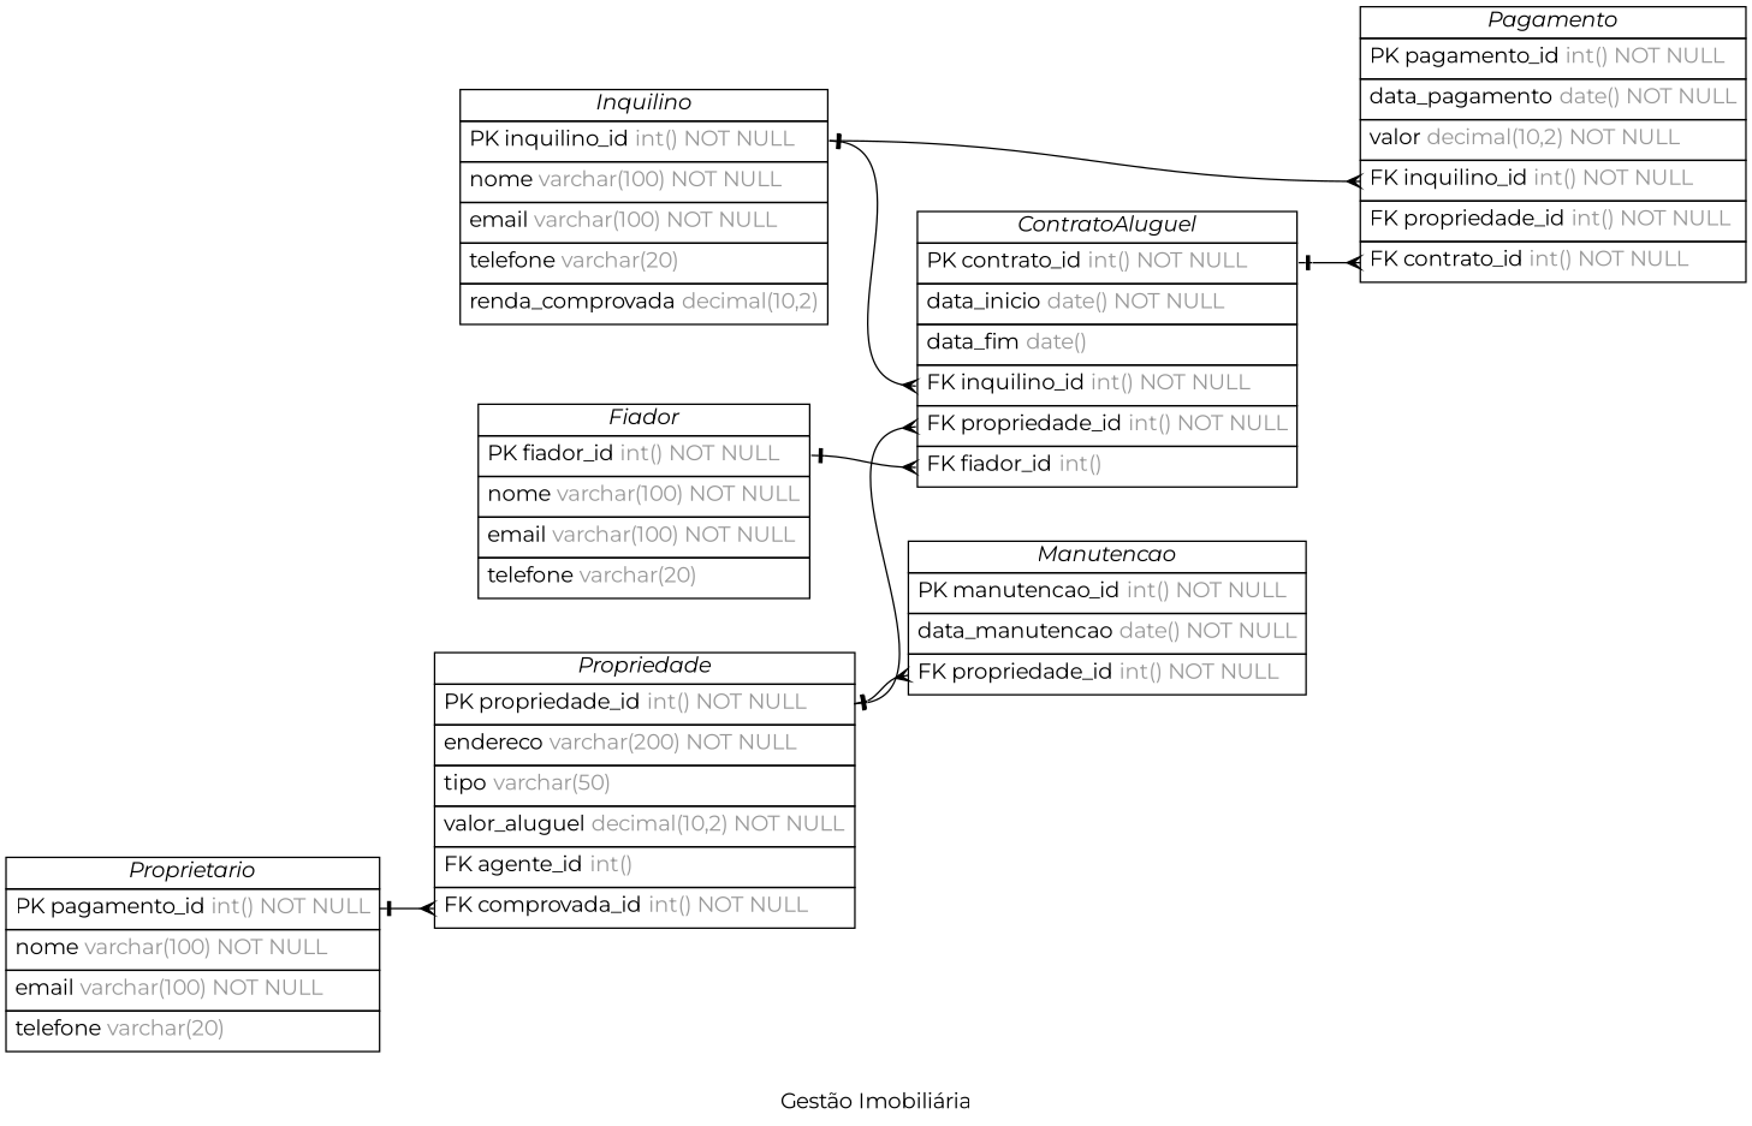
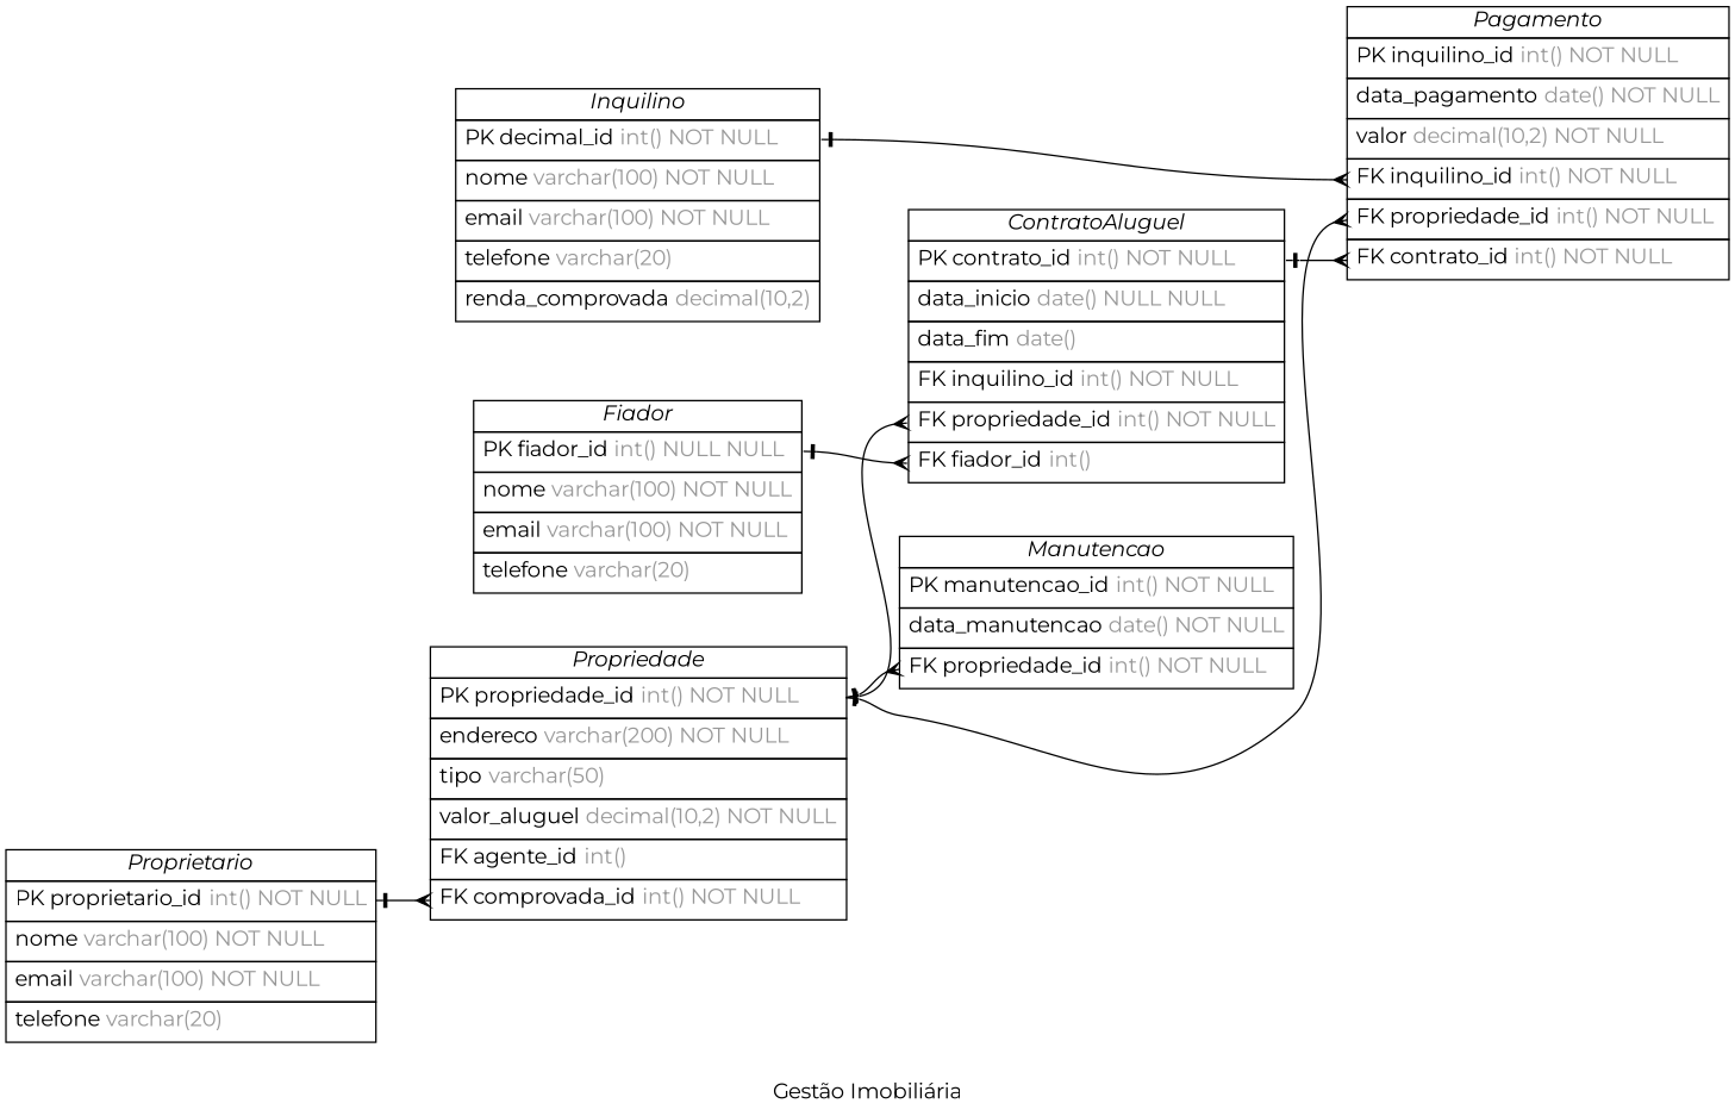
  digraph {
    concentrate=true
    fontname=Montserrat
    label="Gestão Imobiliária"
    nodesep=0.5
    rankdir=LR
    splines=spline
    node [fontname=Montserrat shape=plain]
    edge [arrowhead=ocrow arrowsize=0.9 arrowtail=noneotee dir=both fontname=Montserrat fontsize=12 headport=propriedade_id labelangle=32 labeldistance=1.8 penwidth=1.0 tailport=propriedade_id]
    n1 [label=<         <table border="0" cellborder="1" cellspacing="0" >         <tr><td><i>Propriedade</i></td></tr>         <tr><td port="propriedade_id" align="left" cellpadding="5">PK propriedade_id <font color="grey60">int() NOT NULL</font></td></tr>         <tr><td port="endereco" align="left" cellpadding="5">endereco <font color="grey60">varchar(200) NOT NULL</font></td></tr>         <tr><td port="tipo" align="left" cellpadding="5">tipo <font color="grey60">varchar(50)</font></td></tr>         <tr><td port="valor_aluguel" align="left" cellpadding="5">valor_aluguel <font color="grey60">decimal(10,2) NOT NULL</font></td></tr>         <tr><td port="agente_id" align="left" cellpadding="5">FK agente_id <font color="grey60">int()</font></td></tr>         <tr><td port="proprietario_id" align="left" cellpadding="5">FK comprovada_id <font color="grey60">int() NOT NULL</font></td></tr>     </table>>]
-   n2 [label=<         <table border="0" cellborder="1" cellspacing="0" >         <tr><td><i>ContratoAluguel</i></td></tr>         <tr><td port="contrato_id" align="left" cellpadding="5">PK contrato_id <font color="grey60">int() NOT NULL</font></td></tr>         <tr><td port="data_inicio" align="left" cellpadding="5">data_inicio <font color="grey60">date() NOT NULL</font></td></tr>         <tr><td port="data_fim" align="left" cellpadding="5">data_fim <font color="grey60">date()</font></td></tr>         <tr><td port="inquilino_id" align="left" cellpadding="5">FK inquilino_id <font color="grey60">int() NOT NULL</font></td></tr>         <tr><td port="propriedade_id" align="left" cellpadding="5">FK propriedade_id <font color="grey60">int() NOT NULL</font></td></tr>         <tr><td port="fiador_id" align="left" cellpadding="5">FK fiador_id <font color="grey60">int()</font></td></tr>     </table>>]
-   n3 [label=<         <table border="0" cellborder="1" cellspacing="0" >         <tr><td><i>Pagamento</i></td></tr>         <tr><td port="pagamento_id" align="left" cellpadding="5">PK pagamento_id <font color="grey60">int() NOT NULL</font></td></tr>         <tr><td port="data_pagamento" align="left" cellpadding="5">data_pagamento <font color="grey60">date() NOT NULL</font></td></tr>         <tr><td port="valor" align="left" cellpadding="5">valor <font color="grey60">decimal(10,2) NOT NULL</font></td></tr>         <tr><td port="inquilino_id" align="left" cellpadding="5">FK inquilino_id <font color="grey60">int() NOT NULL</font></td></tr>         <tr><td port="propriedade_id" align="left" cellpadding="5">FK propriedade_id <font color="grey60">int() NOT NULL</font></td></tr>         <tr><td port="contrato_id" align="left" cellpadding="5">FK contrato_id <font color="grey60">int() NOT NULL</font></td></tr>     </table>>]
+   n2 [label=<         <table border="0" cellborder="1" cellspacing="0" >         <tr><td><i>ContratoAluguel</i></td></tr>         <tr><td port="contrato_id" align="left" cellpadding="5">PK contrato_id <font color="grey60">int() NOT NULL</font></td></tr>         <tr><td port="data_inicio" align="left" cellpadding="5">data_inicio <font color="grey60">date() NULL NULL</font></td></tr>         <tr><td port="data_fim" align="left" cellpadding="5">data_fim <font color="grey60">date()</font></td></tr>         <tr><td port="inquilino_id" align="left" cellpadding="5">FK inquilino_id <font color="grey60">int() NOT NULL</font></td></tr>         <tr><td port="propriedade_id" align="left" cellpadding="5">FK propriedade_id <font color="grey60">int() NOT NULL</font></td></tr>         <tr><td port="fiador_id" align="left" cellpadding="5">FK fiador_id <font color="grey60">int()</font></td></tr>     </table>>]
+   n3 [label=<         <table border="0" cellborder="1" cellspacing="0" >         <tr><td><i>Pagamento</i></td></tr>         <tr><td port="pagamento_id" align="left" cellpadding="5">PK inquilino_id <font color="grey60">int() NOT NULL</font></td></tr>         <tr><td port="data_pagamento" align="left" cellpadding="5">data_pagamento <font color="grey60">date() NOT NULL</font></td></tr>         <tr><td port="valor" align="left" cellpadding="5">valor <font color="grey60">decimal(10,2) NOT NULL</font></td></tr>         <tr><td port="inquilino_id" align="left" cellpadding="5">FK inquilino_id <font color="grey60">int() NOT NULL</font></td></tr>         <tr><td port="propriedade_id" align="left" cellpadding="5">FK propriedade_id <font color="grey60">int() NOT NULL</font></td></tr>         <tr><td port="contrato_id" align="left" cellpadding="5">FK contrato_id <font color="grey60">int() NOT NULL</font></td></tr>     </table>>]
    n4 [label=<         <table border="0" cellborder="1" cellspacing="0" >         <tr><td><i>Manutencao</i></td></tr>         <tr><td port="manutencao_id" align="left" cellpadding="5">PK manutencao_id <font color="grey60">int() NOT NULL</font></td></tr>         <tr><td port="data_manutencao" align="left" cellpadding="5">data_manutencao <font color="grey60">date() NOT NULL</font></td></tr>         <tr><td port="propriedade_id" align="left" cellpadding="5">FK propriedade_id <font color="grey60">int() NOT NULL</font></td></tr>     </table>>]
-   n5 [label=<         <table border="0" cellborder="1" cellspacing="0" >         <tr><td><i>Proprietario</i></td></tr>         <tr><td port="proprietario_id" align="left" cellpadding="5">PK pagamento_id <font color="grey60">int() NOT NULL</font></td></tr>         <tr><td port="nome" align="left" cellpadding="5">nome <font color="grey60">varchar(100) NOT NULL</font></td></tr>         <tr><td port="email" align="left" cellpadding="5">email <font color="grey60">varchar(100) NOT NULL</font></td></tr>         <tr><td port="telefone" align="left" cellpadding="5">telefone <font color="grey60">varchar(20)</font></td></tr>     </table>>]
-   n6 [label=<         <table border="0" cellborder="1" cellspacing="0" >         <tr><td><i>Inquilino</i></td></tr>         <tr><td port="inquilino_id" align="left" cellpadding="5">PK inquilino_id <font color="grey60">int() NOT NULL</font></td></tr>         <tr><td port="nome" align="left" cellpadding="5">nome <font color="grey60">varchar(100) NOT NULL</font></td></tr>         <tr><td port="email" align="left" cellpadding="5">email <font color="grey60">varchar(100) NOT NULL</font></td></tr>         <tr><td port="telefone" align="left" cellpadding="5">telefone <font color="grey60">varchar(20)</font></td></tr>         <tr><td port="renda_comprovada" align="left" cellpadding="5">renda_comprovada <font color="grey60">decimal(10,2)</font></td></tr>     </table>>]
-   n7 [label=<         <table border="0" cellborder="1" cellspacing="0" >         <tr><td><i>Fiador</i></td></tr>         <tr><td port="fiador_id" align="left" cellpadding="5">PK fiador_id <font color="grey60">int() NOT NULL</font></td></tr>         <tr><td port="nome" align="left" cellpadding="5">nome <font color="grey60">varchar(100) NOT NULL</font></td></tr>         <tr><td port="email" align="left" cellpadding="5">email <font color="grey60">varchar(100) NOT NULL</font></td></tr>         <tr><td port="telefone" align="left" cellpadding="5">telefone <font color="grey60">varchar(20)</font></td></tr>     </table>>]
+   n5 [label=<         <table border="0" cellborder="1" cellspacing="0" >         <tr><td><i>Proprietario</i></td></tr>         <tr><td port="proprietario_id" align="left" cellpadding="5">PK proprietario_id <font color="grey60">int() NOT NULL</font></td></tr>         <tr><td port="nome" align="left" cellpadding="5">nome <font color="grey60">varchar(100) NOT NULL</font></td></tr>         <tr><td port="email" align="left" cellpadding="5">email <font color="grey60">varchar(100) NOT NULL</font></td></tr>         <tr><td port="telefone" align="left" cellpadding="5">telefone <font color="grey60">varchar(20)</font></td></tr>     </table>>]
+   n6 [label=<         <table border="0" cellborder="1" cellspacing="0" >         <tr><td><i>Inquilino</i></td></tr>         <tr><td port="inquilino_id" align="left" cellpadding="5">PK decimal_id <font color="grey60">int() NOT NULL</font></td></tr>         <tr><td port="nome" align="left" cellpadding="5">nome <font color="grey60">varchar(100) NOT NULL</font></td></tr>         <tr><td port="email" align="left" cellpadding="5">email <font color="grey60">varchar(100) NOT NULL</font></td></tr>         <tr><td port="telefone" align="left" cellpadding="5">telefone <font color="grey60">varchar(20)</font></td></tr>         <tr><td port="renda_comprovada" align="left" cellpadding="5">renda_comprovada <font color="grey60">decimal(10,2)</font></td></tr>     </table>>]
+   n7 [label=<         <table border="0" cellborder="1" cellspacing="0" >         <tr><td><i>Fiador</i></td></tr>         <tr><td port="fiador_id" align="left" cellpadding="5">PK fiador_id <font color="grey60">int() NULL NULL</font></td></tr>         <tr><td port="nome" align="left" cellpadding="5">nome <font color="grey60">varchar(100) NOT NULL</font></td></tr>         <tr><td port="email" align="left" cellpadding="5">email <font color="grey60">varchar(100) NOT NULL</font></td></tr>         <tr><td port="telefone" align="left" cellpadding="5">telefone <font color="grey60">varchar(20)</font></td></tr>     </table>>]
    n1 -> n2
+   n1 -> n3
    n1 -> n4
    n2 -> n3 [headport=contrato_id tailport=contrato_id]
    n5 -> n1 [headport=proprietario_id tailport=proprietario_id]
-   n6 -> n2 [headport=inquilino_id tailport=inquilino_id]
    n6 -> n3 [headport=inquilino_id tailport=inquilino_id]
    n7 -> n2 [headport=fiador_id tailport=fiador_id]
  }
